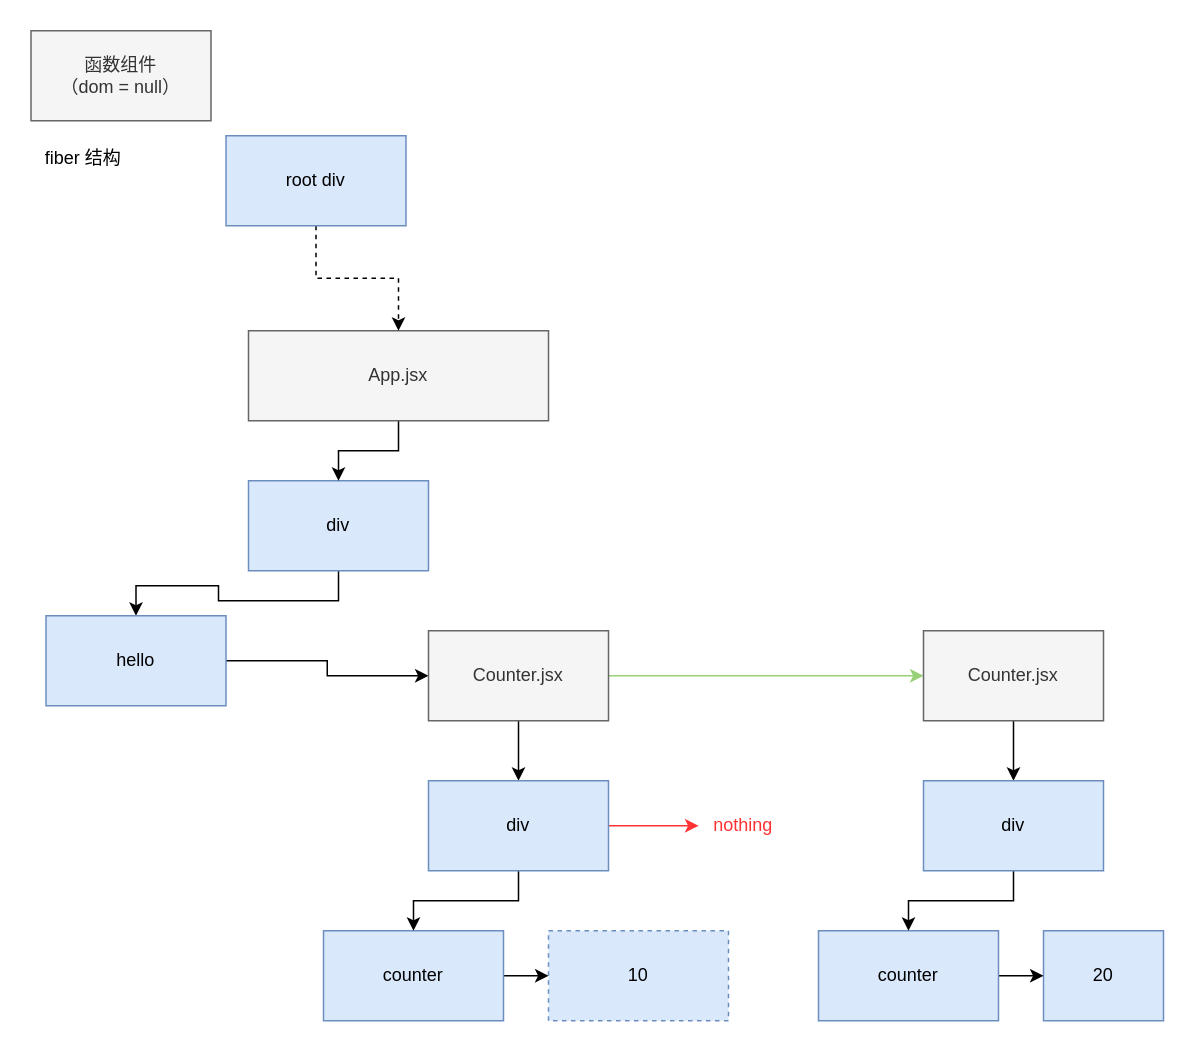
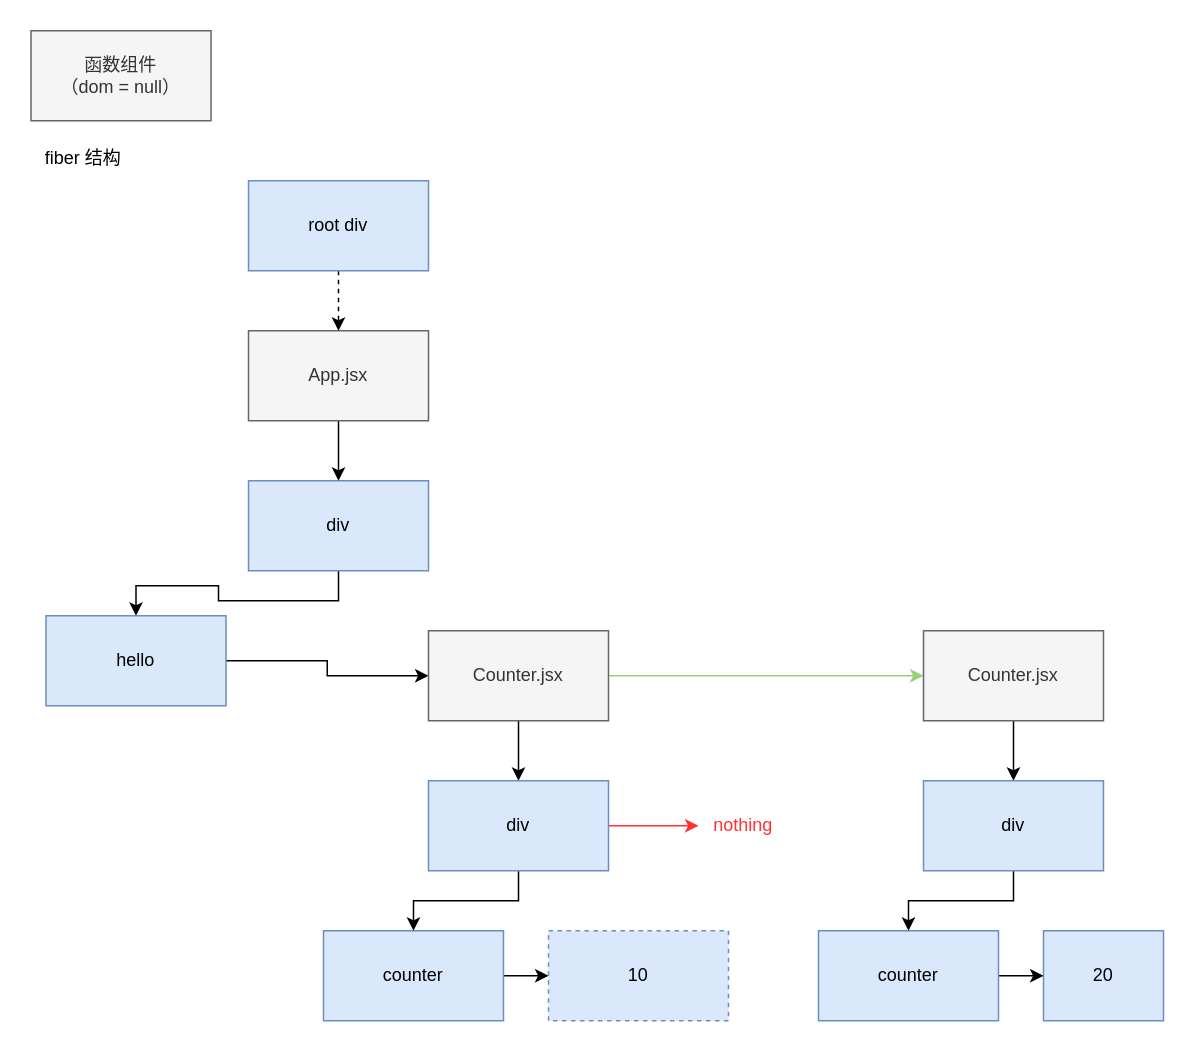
  <mxCell id="0" />
  <mxCell id="1" parent="0" />
  <mxCell id="2" style="edgeStyle=orthogonalEdgeStyle;rounded=0;orthogonalLoop=1;jettySize=auto;html=1;exitX=0.5;exitY=1;exitDx=0;exitDy=0;entryX=0.5;entryY=0;entryDx=0;entryDy=0;" edge="1" parent="1" source="3" target="5"><mxGeometry relative="1" as="geometry" /></mxCell>
  <mxCell id="3" value="div" style="rounded=0;whiteSpace=wrap;html=1;fillColor=#dae8fc;strokeColor=#6c8ebf;" vertex="1" parent="1"><mxGeometry x="165" y="320" width="120" height="60" as="geometry" /></mxCell>
  <mxCell id="4" style="edgeStyle=orthogonalEdgeStyle;rounded=0;orthogonalLoop=1;jettySize=auto;html=1;exitX=1;exitY=0.5;exitDx=0;exitDy=0;entryX=0;entryY=0.5;entryDx=0;entryDy=0;" edge="1" parent="1" source="5" target="9"><mxGeometry relative="1" as="geometry" /></mxCell>
  <mxCell id="5" value="hello" style="rounded=0;whiteSpace=wrap;html=1;fillColor=#dae8fc;strokeColor=#6c8ebf;" vertex="1" parent="1"><mxGeometry x="30" y="410" width="120" height="60" as="geometry" /></mxCell>
  <mxCell id="6" value="10" style="rounded=0;whiteSpace=wrap;html=1;fillColor=#dae8fc;strokeColor=#6c8ebf;dashed=1;" vertex="1" parent="1"><mxGeometry x="365" y="620" width="120" height="60" as="geometry" /></mxCell>
  <mxCell id="7" value="" style="edgeStyle=orthogonalEdgeStyle;rounded=0;orthogonalLoop=1;jettySize=auto;html=1;" edge="1" parent="1" source="9" target="16"><mxGeometry relative="1" as="geometry" /></mxCell>
  <mxCell id="8" style="edgeStyle=orthogonalEdgeStyle;rounded=0;orthogonalLoop=1;jettySize=auto;html=1;exitX=1;exitY=0.5;exitDx=0;exitDy=0;entryX=0;entryY=0.5;entryDx=0;entryDy=0;strokeColor=#97D077;" edge="1" parent="1" source="9" target="22"><mxGeometry relative="1" as="geometry" /></mxCell>
  <mxCell id="9" value="Counter.jsx" style="rounded=0;whiteSpace=wrap;html=1;fillColor=#f5f5f5;strokeColor=#666666;fontColor=#333333;" vertex="1" parent="1"><mxGeometry x="285" y="420" width="120" height="60" as="geometry" /></mxCell>
  <mxCell id="10" style="edgeStyle=orthogonalEdgeStyle;rounded=0;orthogonalLoop=1;jettySize=auto;html=1;exitX=1;exitY=0.5;exitDx=0;exitDy=0;entryX=0;entryY=0.5;entryDx=0;entryDy=0;" edge="1" parent="1" source="11" target="6"><mxGeometry relative="1" as="geometry" /></mxCell>
  <mxCell id="11" value="counter" style="rounded=0;whiteSpace=wrap;html=1;fillColor=#dae8fc;strokeColor=#6c8ebf;" vertex="1" parent="1"><mxGeometry x="215" y="620" width="120" height="60" as="geometry" /></mxCell>
  <mxCell id="12" style="edgeStyle=orthogonalEdgeStyle;rounded=0;orthogonalLoop=1;jettySize=auto;html=1;exitX=0.5;exitY=1;exitDx=0;exitDy=0;entryX=0.5;entryY=0;entryDx=0;entryDy=0;" edge="1" parent="1" source="13" target="3"><mxGeometry relative="1" as="geometry" /></mxCell>
- <mxCell id="13" value="App.jsx" style="rounded=0;whiteSpace=wrap;html=1;fillColor=#f5f5f5;strokeColor=#666666;fontColor=#333333;" vertex="1" parent="1"><mxGeometry x="165" y="220" width="200" height="60" as="geometry" /></mxCell>
+ <mxCell id="13" value="App.jsx" style="rounded=0;whiteSpace=wrap;html=1;fillColor=#f5f5f5;strokeColor=#666666;fontColor=#333333;" vertex="1" parent="1"><mxGeometry x="165" y="220" width="120" height="60" as="geometry" /></mxCell>
  <mxCell id="14" style="edgeStyle=orthogonalEdgeStyle;rounded=0;orthogonalLoop=1;jettySize=auto;html=1;exitX=0.5;exitY=1;exitDx=0;exitDy=0;entryX=0.5;entryY=0;entryDx=0;entryDy=0;" edge="1" parent="1" source="16" target="11"><mxGeometry relative="1" as="geometry" /></mxCell>
  <mxCell id="15" style="edgeStyle=orthogonalEdgeStyle;rounded=0;orthogonalLoop=1;jettySize=auto;html=1;exitX=1;exitY=0.5;exitDx=0;exitDy=0;strokeColor=#FF3333;" edge="1" parent="1" source="16"><mxGeometry relative="1" as="geometry"><mxPoint x="465" y="550" as="targetPoint" /></mxGeometry></mxCell>
  <mxCell id="16" value="div" style="rounded=0;whiteSpace=wrap;html=1;fillColor=#dae8fc;strokeColor=#6c8ebf;" vertex="1" parent="1"><mxGeometry x="285" y="520" width="120" height="60" as="geometry" /></mxCell>
  <mxCell id="17" value="fiber 结构" style="text;html=1;align=center;verticalAlign=middle;whiteSpace=wrap;rounded=0;" vertex="1" parent="1"><mxGeometry x="25" y="90" width="60" height="30" as="geometry" /></mxCell>
  <mxCell id="18" style="edgeStyle=orthogonalEdgeStyle;rounded=0;orthogonalLoop=1;jettySize=auto;html=1;exitX=0.5;exitY=1;exitDx=0;exitDy=0;dashed=1;" edge="1" parent="1" source="19" target="13"><mxGeometry relative="1" as="geometry" /></mxCell>
- <mxCell id="19" value="root div" style="rounded=0;whiteSpace=wrap;html=1;fillColor=#dae8fc;strokeColor=#6c8ebf;" vertex="1" parent="1"><mxGeometry x="150" y="90" width="120" height="60" as="geometry" /></mxCell>
+ <mxCell id="19" value="root div" style="rounded=0;whiteSpace=wrap;html=1;fillColor=#dae8fc;strokeColor=#6c8ebf;" vertex="1" parent="1"><mxGeometry x="165" y="120" width="120" height="60" as="geometry" /></mxCell>
  <mxCell id="20" value="20" style="rounded=0;whiteSpace=wrap;html=1;fillColor=#dae8fc;strokeColor=#6c8ebf;" vertex="1" parent="1"><mxGeometry x="695" y="620" width="80" height="60" as="geometry" /></mxCell>
  <mxCell id="21" value="" style="edgeStyle=orthogonalEdgeStyle;rounded=0;orthogonalLoop=1;jettySize=auto;html=1;" edge="1" parent="1" source="22" target="26"><mxGeometry relative="1" as="geometry" /></mxCell>
  <mxCell id="22" value="Counter.jsx" style="rounded=0;whiteSpace=wrap;html=1;fillColor=#f5f5f5;strokeColor=#666666;fontColor=#333333;" vertex="1" parent="1"><mxGeometry x="615" y="420" width="120" height="60" as="geometry" /></mxCell>
  <mxCell id="23" style="edgeStyle=orthogonalEdgeStyle;rounded=0;orthogonalLoop=1;jettySize=auto;html=1;exitX=1;exitY=0.5;exitDx=0;exitDy=0;entryX=0;entryY=0.5;entryDx=0;entryDy=0;" edge="1" parent="1" source="24" target="20"><mxGeometry relative="1" as="geometry" /></mxCell>
  <mxCell id="24" value="counter" style="rounded=0;whiteSpace=wrap;html=1;fillColor=#dae8fc;strokeColor=#6c8ebf;" vertex="1" parent="1"><mxGeometry x="545" y="620" width="120" height="60" as="geometry" /></mxCell>
  <mxCell id="25" style="edgeStyle=orthogonalEdgeStyle;rounded=0;orthogonalLoop=1;jettySize=auto;html=1;exitX=0.5;exitY=1;exitDx=0;exitDy=0;entryX=0.5;entryY=0;entryDx=0;entryDy=0;" edge="1" parent="1" source="26" target="24"><mxGeometry relative="1" as="geometry" /></mxCell>
  <mxCell id="26" value="div" style="rounded=0;whiteSpace=wrap;html=1;fillColor=#dae8fc;strokeColor=#6c8ebf;" vertex="1" parent="1"><mxGeometry x="615" y="520" width="120" height="60" as="geometry" /></mxCell>
  <mxCell id="27" value="函数组件&lt;div&gt;（dom = null）&lt;/div&gt;" style="rounded=0;whiteSpace=wrap;html=1;fillColor=#f5f5f5;strokeColor=#666666;fontColor=#333333;" vertex="1" parent="1"><mxGeometry x="20" y="20" width="120" height="60" as="geometry" /></mxCell>
  <mxCell id="28" value="nothing" style="text;html=1;align=center;verticalAlign=middle;whiteSpace=wrap;rounded=0;fontColor=#FF3333;" vertex="1" parent="1"><mxGeometry x="465" y="535" width="60" height="30" as="geometry" /></mxCell>
